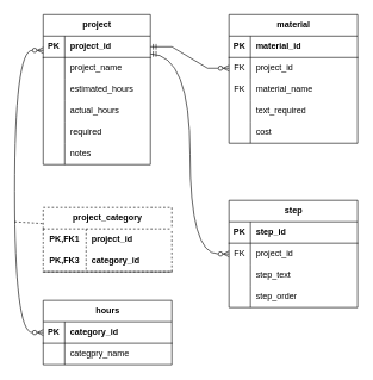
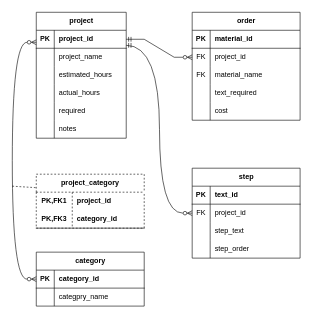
  <mxCell id="0" />
  <mxCell id="1" parent="0" />
  <mxCell id="2" value="project" style="shape=table;startSize=30;container=1;collapsible=1;childLayout=tableLayout;fixedRows=1;rowLines=0;fontStyle=1;align=center;resizeLast=1;html=1;" vertex="1" parent="1"><mxGeometry x="60" y="20" width="150" height="210" as="geometry" /></mxCell>
  <mxCell id="3" value="" style="shape=tableRow;horizontal=0;startSize=0;swimlaneHead=0;swimlaneBody=0;fillColor=none;collapsible=0;dropTarget=0;points=[[0,0.5],[1,0.5]];portConstraint=eastwest;top=0;left=0;right=0;bottom=1;" vertex="1" parent="2"><mxGeometry y="30" width="150" height="30" as="geometry" /></mxCell>
  <mxCell id="4" value="PK" style="shape=partialRectangle;connectable=0;fillColor=none;top=0;left=0;bottom=0;right=0;fontStyle=1;overflow=hidden;whiteSpace=wrap;html=1;" vertex="1" parent="3"><mxGeometry width="30" height="30" as="geometry"><mxRectangle width="30" height="30" as="alternateBounds" /></mxGeometry></mxCell>
  <mxCell id="5" value="project_id" style="shape=partialRectangle;connectable=0;fillColor=none;top=0;left=0;bottom=0;right=0;align=left;spacingLeft=6;fontStyle=1;overflow=hidden;whiteSpace=wrap;html=1;" vertex="1" parent="3"><mxGeometry x="30" width="120" height="30" as="geometry"><mxRectangle width="120" height="30" as="alternateBounds" /></mxGeometry></mxCell>
  <mxCell id="6" value="" style="shape=tableRow;horizontal=0;startSize=0;swimlaneHead=0;swimlaneBody=0;fillColor=none;collapsible=0;dropTarget=0;points=[[0,0.5],[1,0.5]];portConstraint=eastwest;top=0;left=0;right=0;bottom=0;" vertex="1" parent="2"><mxGeometry y="60" width="150" height="30" as="geometry" /></mxCell>
  <mxCell id="7" value="" style="shape=partialRectangle;connectable=0;fillColor=none;top=0;left=0;bottom=0;right=0;editable=1;overflow=hidden;whiteSpace=wrap;html=1;" vertex="1" parent="6"><mxGeometry width="30" height="30" as="geometry"><mxRectangle width="30" height="30" as="alternateBounds" /></mxGeometry></mxCell>
  <mxCell id="8" value="project_name" style="shape=partialRectangle;connectable=0;fillColor=none;top=0;left=0;bottom=0;right=0;align=left;spacingLeft=6;overflow=hidden;whiteSpace=wrap;html=1;" vertex="1" parent="6"><mxGeometry x="30" width="120" height="30" as="geometry"><mxRectangle width="120" height="30" as="alternateBounds" /></mxGeometry></mxCell>
  <mxCell id="9" value="" style="shape=tableRow;horizontal=0;startSize=0;swimlaneHead=0;swimlaneBody=0;fillColor=none;collapsible=0;dropTarget=0;points=[[0,0.5],[1,0.5]];portConstraint=eastwest;top=0;left=0;right=0;bottom=0;" vertex="1" parent="2"><mxGeometry y="90" width="150" height="30" as="geometry" /></mxCell>
  <mxCell id="10" value="" style="shape=partialRectangle;connectable=0;fillColor=none;top=0;left=0;bottom=0;right=0;editable=1;overflow=hidden;whiteSpace=wrap;html=1;" vertex="1" parent="9"><mxGeometry width="30" height="30" as="geometry"><mxRectangle width="30" height="30" as="alternateBounds" /></mxGeometry></mxCell>
  <mxCell id="11" value="estimated_hours" style="shape=partialRectangle;connectable=0;fillColor=none;top=0;left=0;bottom=0;right=0;align=left;spacingLeft=6;overflow=hidden;whiteSpace=wrap;html=1;" vertex="1" parent="9"><mxGeometry x="30" width="120" height="30" as="geometry"><mxRectangle width="120" height="30" as="alternateBounds" /></mxGeometry></mxCell>
  <mxCell id="12" value="" style="shape=tableRow;horizontal=0;startSize=0;swimlaneHead=0;swimlaneBody=0;fillColor=none;collapsible=0;dropTarget=0;points=[[0,0.5],[1,0.5]];portConstraint=eastwest;top=0;left=0;right=0;bottom=0;" vertex="1" parent="2"><mxGeometry y="120" width="150" height="30" as="geometry" /></mxCell>
  <mxCell id="13" value="" style="shape=partialRectangle;connectable=0;fillColor=none;top=0;left=0;bottom=0;right=0;editable=1;overflow=hidden;whiteSpace=wrap;html=1;" vertex="1" parent="12"><mxGeometry width="30" height="30" as="geometry"><mxRectangle width="30" height="30" as="alternateBounds" /></mxGeometry></mxCell>
  <mxCell id="14" value="actual_hours" style="shape=partialRectangle;connectable=0;fillColor=none;top=0;left=0;bottom=0;right=0;align=left;spacingLeft=6;overflow=hidden;whiteSpace=wrap;html=1;" vertex="1" parent="12"><mxGeometry x="30" width="120" height="30" as="geometry"><mxRectangle width="120" height="30" as="alternateBounds" /></mxGeometry></mxCell>
  <mxCell id="15" value="" style="shape=tableRow;horizontal=0;startSize=0;swimlaneHead=0;swimlaneBody=0;fillColor=none;collapsible=0;dropTarget=0;points=[[0,0.5],[1,0.5]];portConstraint=eastwest;top=0;left=0;right=0;bottom=0;" vertex="1" parent="2"><mxGeometry y="150" width="150" height="30" as="geometry" /></mxCell>
  <mxCell id="16" value="" style="shape=partialRectangle;connectable=0;fillColor=none;top=0;left=0;bottom=0;right=0;editable=1;overflow=hidden;whiteSpace=wrap;html=1;" vertex="1" parent="15"><mxGeometry width="30" height="30" as="geometry"><mxRectangle width="30" height="30" as="alternateBounds" /></mxGeometry></mxCell>
  <mxCell id="17" value="required" style="shape=partialRectangle;connectable=0;fillColor=none;top=0;left=0;bottom=0;right=0;align=left;spacingLeft=6;overflow=hidden;whiteSpace=wrap;html=1;" vertex="1" parent="15"><mxGeometry x="30" width="120" height="30" as="geometry"><mxRectangle width="120" height="30" as="alternateBounds" /></mxGeometry></mxCell>
  <mxCell id="18" style="shape=tableRow;horizontal=0;startSize=0;swimlaneHead=0;swimlaneBody=0;fillColor=none;collapsible=0;dropTarget=0;points=[[0,0.5],[1,0.5]];portConstraint=eastwest;top=0;left=0;right=0;bottom=0;" vertex="1" parent="2"><mxGeometry y="180" width="150" height="30" as="geometry" /></mxCell>
  <mxCell id="19" style="shape=partialRectangle;connectable=0;fillColor=none;top=0;left=0;bottom=0;right=0;editable=1;overflow=hidden;whiteSpace=wrap;html=1;" vertex="1" parent="18"><mxGeometry width="30" height="30" as="geometry"><mxRectangle width="30" height="30" as="alternateBounds" /></mxGeometry></mxCell>
  <mxCell id="20" value="notes" style="shape=partialRectangle;connectable=0;fillColor=none;top=0;left=0;bottom=0;right=0;align=left;spacingLeft=6;overflow=hidden;whiteSpace=wrap;html=1;" vertex="1" parent="18"><mxGeometry x="30" width="120" height="30" as="geometry"><mxRectangle width="120" height="30" as="alternateBounds" /></mxGeometry></mxCell>
  <mxCell id="21" style="edgeStyle=orthogonalEdgeStyle;rounded=0;orthogonalLoop=1;jettySize=auto;html=1;exitX=1;exitY=0.5;exitDx=0;exitDy=0;" edge="1" parent="2" source="15" target="15"><mxGeometry relative="1" as="geometry" /></mxCell>
- <mxCell id="22" value="material" style="shape=table;startSize=30;container=1;collapsible=1;childLayout=tableLayout;fixedRows=1;rowLines=0;fontStyle=1;align=center;resizeLast=1;html=1;" vertex="1" parent="1"><mxGeometry x="320" y="20" width="180" height="180" as="geometry" /></mxCell>
+ <mxCell id="22" value="order" style="shape=table;startSize=30;container=1;collapsible=1;childLayout=tableLayout;fixedRows=1;rowLines=0;fontStyle=1;align=center;resizeLast=1;html=1;" vertex="1" parent="1"><mxGeometry x="320" y="20" width="180" height="180" as="geometry" /></mxCell>
  <mxCell id="23" value="" style="shape=tableRow;horizontal=0;startSize=0;swimlaneHead=0;swimlaneBody=0;fillColor=none;collapsible=0;dropTarget=0;points=[[0,0.5],[1,0.5]];portConstraint=eastwest;top=0;left=0;right=0;bottom=1;" vertex="1" parent="22"><mxGeometry y="30" width="180" height="30" as="geometry" /></mxCell>
  <mxCell id="24" value="PK" style="shape=partialRectangle;connectable=0;fillColor=none;top=0;left=0;bottom=0;right=0;fontStyle=1;overflow=hidden;whiteSpace=wrap;html=1;" vertex="1" parent="23"><mxGeometry width="30" height="30" as="geometry"><mxRectangle width="30" height="30" as="alternateBounds" /></mxGeometry></mxCell>
  <mxCell id="25" value="material_id" style="shape=partialRectangle;connectable=0;fillColor=none;top=0;left=0;bottom=0;right=0;align=left;spacingLeft=6;fontStyle=1;overflow=hidden;whiteSpace=wrap;html=1;" vertex="1" parent="23"><mxGeometry x="30" width="150" height="30" as="geometry"><mxRectangle width="150" height="30" as="alternateBounds" /></mxGeometry></mxCell>
  <mxCell id="26" value="" style="shape=tableRow;horizontal=0;startSize=0;swimlaneHead=0;swimlaneBody=0;fillColor=none;collapsible=0;dropTarget=0;points=[[0,0.5],[1,0.5]];portConstraint=eastwest;top=0;left=0;right=0;bottom=0;" vertex="1" parent="22"><mxGeometry y="60" width="180" height="30" as="geometry" /></mxCell>
  <mxCell id="27" value="FK" style="shape=partialRectangle;connectable=0;fillColor=none;top=0;left=0;bottom=0;right=0;editable=1;overflow=hidden;whiteSpace=wrap;html=1;" vertex="1" parent="26"><mxGeometry width="30" height="30" as="geometry"><mxRectangle width="30" height="30" as="alternateBounds" /></mxGeometry></mxCell>
  <mxCell id="28" value="project_id" style="shape=partialRectangle;connectable=0;fillColor=none;top=0;left=0;bottom=0;right=0;align=left;spacingLeft=6;overflow=hidden;whiteSpace=wrap;html=1;" vertex="1" parent="26"><mxGeometry x="30" width="150" height="30" as="geometry"><mxRectangle width="150" height="30" as="alternateBounds" /></mxGeometry></mxCell>
  <mxCell id="29" value="" style="shape=tableRow;horizontal=0;startSize=0;swimlaneHead=0;swimlaneBody=0;fillColor=none;collapsible=0;dropTarget=0;points=[[0,0.5],[1,0.5]];portConstraint=eastwest;top=0;left=0;right=0;bottom=0;" vertex="1" parent="22"><mxGeometry y="90" width="180" height="30" as="geometry" /></mxCell>
  <mxCell id="30" value="FK" style="shape=partialRectangle;connectable=0;fillColor=none;top=0;left=0;bottom=0;right=0;editable=1;overflow=hidden;whiteSpace=wrap;html=1;" vertex="1" parent="29"><mxGeometry width="30" height="30" as="geometry"><mxRectangle width="30" height="30" as="alternateBounds" /></mxGeometry></mxCell>
  <mxCell id="31" value="material_name" style="shape=partialRectangle;connectable=0;fillColor=none;top=0;left=0;bottom=0;right=0;align=left;spacingLeft=6;overflow=hidden;whiteSpace=wrap;html=1;" vertex="1" parent="29"><mxGeometry x="30" width="150" height="30" as="geometry"><mxRectangle width="150" height="30" as="alternateBounds" /></mxGeometry></mxCell>
  <mxCell id="32" value="" style="shape=tableRow;horizontal=0;startSize=0;swimlaneHead=0;swimlaneBody=0;fillColor=none;collapsible=0;dropTarget=0;points=[[0,0.5],[1,0.5]];portConstraint=eastwest;top=0;left=0;right=0;bottom=0;" vertex="1" parent="22"><mxGeometry y="120" width="180" height="30" as="geometry" /></mxCell>
  <mxCell id="33" value="" style="shape=partialRectangle;connectable=0;fillColor=none;top=0;left=0;bottom=0;right=0;editable=1;overflow=hidden;whiteSpace=wrap;html=1;" vertex="1" parent="32"><mxGeometry width="30" height="30" as="geometry"><mxRectangle width="30" height="30" as="alternateBounds" /></mxGeometry></mxCell>
  <mxCell id="34" value="text_required" style="shape=partialRectangle;connectable=0;fillColor=none;top=0;left=0;bottom=0;right=0;align=left;spacingLeft=6;overflow=hidden;whiteSpace=wrap;html=1;" vertex="1" parent="32"><mxGeometry x="30" width="150" height="30" as="geometry"><mxRectangle width="150" height="30" as="alternateBounds" /></mxGeometry></mxCell>
  <mxCell id="35" style="shape=tableRow;horizontal=0;startSize=0;swimlaneHead=0;swimlaneBody=0;fillColor=none;collapsible=0;dropTarget=0;points=[[0,0.5],[1,0.5]];portConstraint=eastwest;top=0;left=0;right=0;bottom=0;" vertex="1" parent="22"><mxGeometry y="150" width="180" height="30" as="geometry" /></mxCell>
  <mxCell id="36" style="shape=partialRectangle;connectable=0;fillColor=none;top=0;left=0;bottom=0;right=0;editable=1;overflow=hidden;whiteSpace=wrap;html=1;" vertex="1" parent="35"><mxGeometry width="30" height="30" as="geometry"><mxRectangle width="30" height="30" as="alternateBounds" /></mxGeometry></mxCell>
  <mxCell id="37" value="cost" style="shape=partialRectangle;connectable=0;fillColor=none;top=0;left=0;bottom=0;right=0;align=left;spacingLeft=6;overflow=hidden;whiteSpace=wrap;html=1;" vertex="1" parent="35"><mxGeometry x="30" width="150" height="30" as="geometry"><mxRectangle width="150" height="30" as="alternateBounds" /></mxGeometry></mxCell>
  <mxCell id="38" value="step" style="shape=table;startSize=30;container=1;collapsible=1;childLayout=tableLayout;fixedRows=1;rowLines=0;fontStyle=1;align=center;resizeLast=1;html=1;" vertex="1" parent="1"><mxGeometry x="320" y="280" width="180" height="150" as="geometry" /></mxCell>
  <mxCell id="39" value="" style="shape=tableRow;horizontal=0;startSize=0;swimlaneHead=0;swimlaneBody=0;fillColor=none;collapsible=0;dropTarget=0;points=[[0,0.5],[1,0.5]];portConstraint=eastwest;top=0;left=0;right=0;bottom=1;" vertex="1" parent="38"><mxGeometry y="30" width="180" height="30" as="geometry" /></mxCell>
  <mxCell id="40" value="PK" style="shape=partialRectangle;connectable=0;fillColor=none;top=0;left=0;bottom=0;right=0;fontStyle=1;overflow=hidden;whiteSpace=wrap;html=1;" vertex="1" parent="39"><mxGeometry width="30" height="30" as="geometry"><mxRectangle width="30" height="30" as="alternateBounds" /></mxGeometry></mxCell>
- <mxCell id="41" value="step_id" style="shape=partialRectangle;connectable=0;fillColor=none;top=0;left=0;bottom=0;right=0;align=left;spacingLeft=6;fontStyle=1;overflow=hidden;whiteSpace=wrap;html=1;" vertex="1" parent="39"><mxGeometry x="30" width="150" height="30" as="geometry"><mxRectangle width="150" height="30" as="alternateBounds" /></mxGeometry></mxCell>
+ <mxCell id="41" value="text_id" style="shape=partialRectangle;connectable=0;fillColor=none;top=0;left=0;bottom=0;right=0;align=left;spacingLeft=6;fontStyle=1;overflow=hidden;whiteSpace=wrap;html=1;" vertex="1" parent="39"><mxGeometry x="30" width="150" height="30" as="geometry"><mxRectangle width="150" height="30" as="alternateBounds" /></mxGeometry></mxCell>
  <mxCell id="42" value="" style="shape=tableRow;horizontal=0;startSize=0;swimlaneHead=0;swimlaneBody=0;fillColor=none;collapsible=0;dropTarget=0;points=[[0,0.5],[1,0.5]];portConstraint=eastwest;top=0;left=0;right=0;bottom=0;" vertex="1" parent="38"><mxGeometry y="60" width="180" height="30" as="geometry" /></mxCell>
  <mxCell id="43" value="FK" style="shape=partialRectangle;connectable=0;fillColor=none;top=0;left=0;bottom=0;right=0;editable=1;overflow=hidden;whiteSpace=wrap;html=1;" vertex="1" parent="42"><mxGeometry width="30" height="30" as="geometry"><mxRectangle width="30" height="30" as="alternateBounds" /></mxGeometry></mxCell>
  <mxCell id="44" value="project_id" style="shape=partialRectangle;connectable=0;fillColor=none;top=0;left=0;bottom=0;right=0;align=left;spacingLeft=6;overflow=hidden;whiteSpace=wrap;html=1;" vertex="1" parent="42"><mxGeometry x="30" width="150" height="30" as="geometry"><mxRectangle width="150" height="30" as="alternateBounds" /></mxGeometry></mxCell>
  <mxCell id="45" value="" style="shape=tableRow;horizontal=0;startSize=0;swimlaneHead=0;swimlaneBody=0;fillColor=none;collapsible=0;dropTarget=0;points=[[0,0.5],[1,0.5]];portConstraint=eastwest;top=0;left=0;right=0;bottom=0;" vertex="1" parent="38"><mxGeometry y="90" width="180" height="30" as="geometry" /></mxCell>
  <mxCell id="46" value="" style="shape=partialRectangle;connectable=0;fillColor=none;top=0;left=0;bottom=0;right=0;editable=1;overflow=hidden;whiteSpace=wrap;html=1;" vertex="1" parent="45"><mxGeometry width="30" height="30" as="geometry"><mxRectangle width="30" height="30" as="alternateBounds" /></mxGeometry></mxCell>
  <mxCell id="47" value="step_text" style="shape=partialRectangle;connectable=0;fillColor=none;top=0;left=0;bottom=0;right=0;align=left;spacingLeft=6;overflow=hidden;whiteSpace=wrap;html=1;" vertex="1" parent="45"><mxGeometry x="30" width="150" height="30" as="geometry"><mxRectangle width="150" height="30" as="alternateBounds" /></mxGeometry></mxCell>
  <mxCell id="48" value="" style="shape=tableRow;horizontal=0;startSize=0;swimlaneHead=0;swimlaneBody=0;fillColor=none;collapsible=0;dropTarget=0;points=[[0,0.5],[1,0.5]];portConstraint=eastwest;top=0;left=0;right=0;bottom=0;" vertex="1" parent="38"><mxGeometry y="120" width="180" height="30" as="geometry" /></mxCell>
  <mxCell id="49" value="" style="shape=partialRectangle;connectable=0;fillColor=none;top=0;left=0;bottom=0;right=0;editable=1;overflow=hidden;whiteSpace=wrap;html=1;" vertex="1" parent="48"><mxGeometry width="30" height="30" as="geometry"><mxRectangle width="30" height="30" as="alternateBounds" /></mxGeometry></mxCell>
  <mxCell id="50" value="step_order" style="shape=partialRectangle;connectable=0;fillColor=none;top=0;left=0;bottom=0;right=0;align=left;spacingLeft=6;overflow=hidden;whiteSpace=wrap;html=1;" vertex="1" parent="48"><mxGeometry x="30" width="150" height="30" as="geometry"><mxRectangle width="150" height="30" as="alternateBounds" /></mxGeometry></mxCell>
- <mxCell id="51" value="hours" style="shape=table;startSize=30;container=1;collapsible=1;childLayout=tableLayout;fixedRows=1;rowLines=0;fontStyle=1;align=center;resizeLast=1;html=1;" vertex="1" parent="1"><mxGeometry x="60" y="420" width="180" height="90" as="geometry" /></mxCell>
+ <mxCell id="51" value="category" style="shape=table;startSize=30;container=1;collapsible=1;childLayout=tableLayout;fixedRows=1;rowLines=0;fontStyle=1;align=center;resizeLast=1;html=1;" vertex="1" parent="1"><mxGeometry x="60" y="420" width="180" height="90" as="geometry" /></mxCell>
  <mxCell id="52" value="" style="shape=tableRow;horizontal=0;startSize=0;swimlaneHead=0;swimlaneBody=0;fillColor=none;collapsible=0;dropTarget=0;points=[[0,0.5],[1,0.5]];portConstraint=eastwest;top=0;left=0;right=0;bottom=1;" vertex="1" parent="51"><mxGeometry y="30" width="180" height="30" as="geometry" /></mxCell>
  <mxCell id="53" value="PK" style="shape=partialRectangle;connectable=0;fillColor=none;top=0;left=0;bottom=0;right=0;fontStyle=1;overflow=hidden;whiteSpace=wrap;html=1;" vertex="1" parent="52"><mxGeometry width="30" height="30" as="geometry"><mxRectangle width="30" height="30" as="alternateBounds" /></mxGeometry></mxCell>
  <mxCell id="54" value="category_id" style="shape=partialRectangle;connectable=0;fillColor=none;top=0;left=0;bottom=0;right=0;align=left;spacingLeft=6;fontStyle=1;overflow=hidden;whiteSpace=wrap;html=1;" vertex="1" parent="52"><mxGeometry x="30" width="150" height="30" as="geometry"><mxRectangle width="150" height="30" as="alternateBounds" /></mxGeometry></mxCell>
  <mxCell id="55" value="" style="shape=tableRow;horizontal=0;startSize=0;swimlaneHead=0;swimlaneBody=0;fillColor=none;collapsible=0;dropTarget=0;points=[[0,0.5],[1,0.5]];portConstraint=eastwest;top=0;left=0;right=0;bottom=0;" vertex="1" parent="51"><mxGeometry y="60" width="180" height="30" as="geometry" /></mxCell>
  <mxCell id="56" value="" style="shape=partialRectangle;connectable=0;fillColor=none;top=0;left=0;bottom=0;right=0;editable=1;overflow=hidden;whiteSpace=wrap;html=1;" vertex="1" parent="55"><mxGeometry width="30" height="30" as="geometry"><mxRectangle width="30" height="30" as="alternateBounds" /></mxGeometry></mxCell>
  <mxCell id="57" value="categpry_name" style="shape=partialRectangle;connectable=0;fillColor=none;top=0;left=0;bottom=0;right=0;align=left;spacingLeft=6;overflow=hidden;whiteSpace=wrap;html=1;" vertex="1" parent="55"><mxGeometry x="30" width="150" height="30" as="geometry"><mxRectangle width="150" height="30" as="alternateBounds" /></mxGeometry></mxCell>
  <mxCell id="58" value="project_category" style="shape=table;startSize=30;container=1;collapsible=1;childLayout=tableLayout;fixedRows=1;rowLines=0;fontStyle=1;align=center;resizeLast=1;html=1;whiteSpace=wrap;dashed=1;" vertex="1" parent="1"><mxGeometry x="60" y="290" width="180" height="90" as="geometry" /></mxCell>
  <mxCell id="59" value="" style="shape=tableRow;horizontal=0;startSize=0;swimlaneHead=0;swimlaneBody=0;fillColor=none;collapsible=0;dropTarget=0;points=[[0,0.5],[1,0.5]];portConstraint=eastwest;top=0;left=0;right=0;bottom=0;html=1;" vertex="1" parent="58"><mxGeometry y="30" width="180" height="30" as="geometry" /></mxCell>
  <mxCell id="60" value="PK,FK1" style="shape=partialRectangle;connectable=0;fillColor=none;top=0;left=0;bottom=0;right=0;fontStyle=1;overflow=hidden;html=1;whiteSpace=wrap;" vertex="1" parent="59"><mxGeometry width="60" height="30" as="geometry"><mxRectangle width="60" height="30" as="alternateBounds" /></mxGeometry></mxCell>
  <mxCell id="61" value="project_id" style="shape=partialRectangle;connectable=0;fillColor=none;top=0;left=0;bottom=0;right=0;align=left;spacingLeft=6;fontStyle=1;overflow=hidden;html=1;whiteSpace=wrap;" vertex="1" parent="59"><mxGeometry x="60" width="120" height="30" as="geometry"><mxRectangle width="120" height="30" as="alternateBounds" /></mxGeometry></mxCell>
  <mxCell id="62" value="" style="shape=tableRow;horizontal=0;startSize=0;swimlaneHead=0;swimlaneBody=0;fillColor=none;collapsible=0;dropTarget=0;points=[[0,0.5],[1,0.5]];portConstraint=eastwest;top=0;left=0;right=0;bottom=1;html=1;" vertex="1" parent="58"><mxGeometry y="60" width="180" height="30" as="geometry" /></mxCell>
  <mxCell id="63" value="PK,FK3" style="shape=partialRectangle;connectable=0;fillColor=none;top=0;left=0;bottom=0;right=0;fontStyle=1;overflow=hidden;html=1;whiteSpace=wrap;" vertex="1" parent="62"><mxGeometry width="60" height="30" as="geometry"><mxRectangle width="60" height="30" as="alternateBounds" /></mxGeometry></mxCell>
  <mxCell id="64" value="category_id" style="shape=partialRectangle;connectable=0;fillColor=none;top=0;left=0;bottom=0;right=0;align=left;spacingLeft=6;fontStyle=1;overflow=hidden;html=1;whiteSpace=wrap;" vertex="1" parent="62"><mxGeometry x="60" width="120" height="30" as="geometry"><mxRectangle width="120" height="30" as="alternateBounds" /></mxGeometry></mxCell>
  <mxCell id="65" value="" style="fontSize=12;html=1;endArrow=ERzeroToMany;startArrow=ERzeroToMany;rounded=0;edgeStyle=orthogonalEdgeStyle;curved=1;endFill=0;startFill=0;exitX=0;exitY=0.5;exitDx=0;exitDy=0;" edge="1" parent="1" source="52"><mxGeometry width="100" height="100" relative="1" as="geometry"><mxPoint x="-40" y="170" as="sourcePoint" /><mxPoint x="60" y="70" as="targetPoint" /><Array as="points"><mxPoint x="20" y="465" /><mxPoint x="20" y="70" /></Array></mxGeometry></mxCell>
  <mxCell id="66" value="" style="endArrow=none;html=1;rounded=0;dashed=1;entryX=0;entryY=0.25;entryDx=0;entryDy=0;" edge="1" parent="1" target="58"><mxGeometry relative="1" as="geometry"><mxPoint x="20" y="310" as="sourcePoint" /><mxPoint x="70" y="310" as="targetPoint" /></mxGeometry></mxCell>
  <mxCell id="67" value="" style="edgeStyle=entityRelationEdgeStyle;fontSize=12;html=1;endArrow=ERzeroToMany;rounded=0;exitX=1;exitY=0.5;exitDx=0;exitDy=0;entryX=0;entryY=0.5;entryDx=0;entryDy=0;endFill=0;startArrow=ERmandOne;startFill=0;" edge="1" parent="1" source="3" target="26"><mxGeometry width="100" height="100" relative="1" as="geometry"><mxPoint x="210" y="270" as="sourcePoint" /><mxPoint x="310" y="170" as="targetPoint" /></mxGeometry></mxCell>
  <mxCell id="68" value="" style="edgeStyle=orthogonalEdgeStyle;fontSize=12;html=1;endArrow=ERzeroToMany;rounded=0;entryX=0;entryY=0.5;entryDx=0;entryDy=0;endFill=0;startArrow=ERmandOne;startFill=0;curved=1;" edge="1" parent="1" target="38"><mxGeometry width="100" height="100" relative="1" as="geometry"><mxPoint x="210" y="75" as="sourcePoint" /><mxPoint x="330" y="105" as="targetPoint" /></mxGeometry></mxCell>
